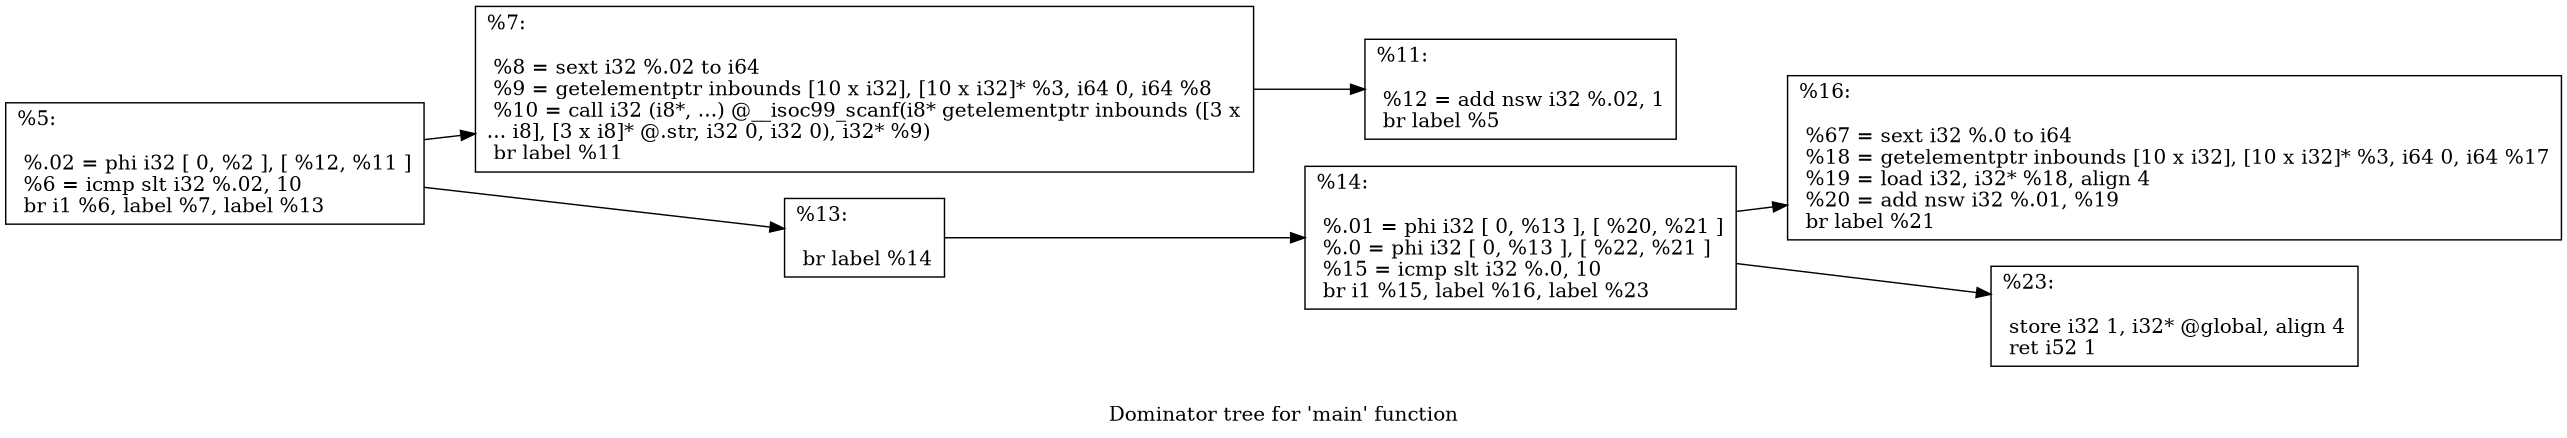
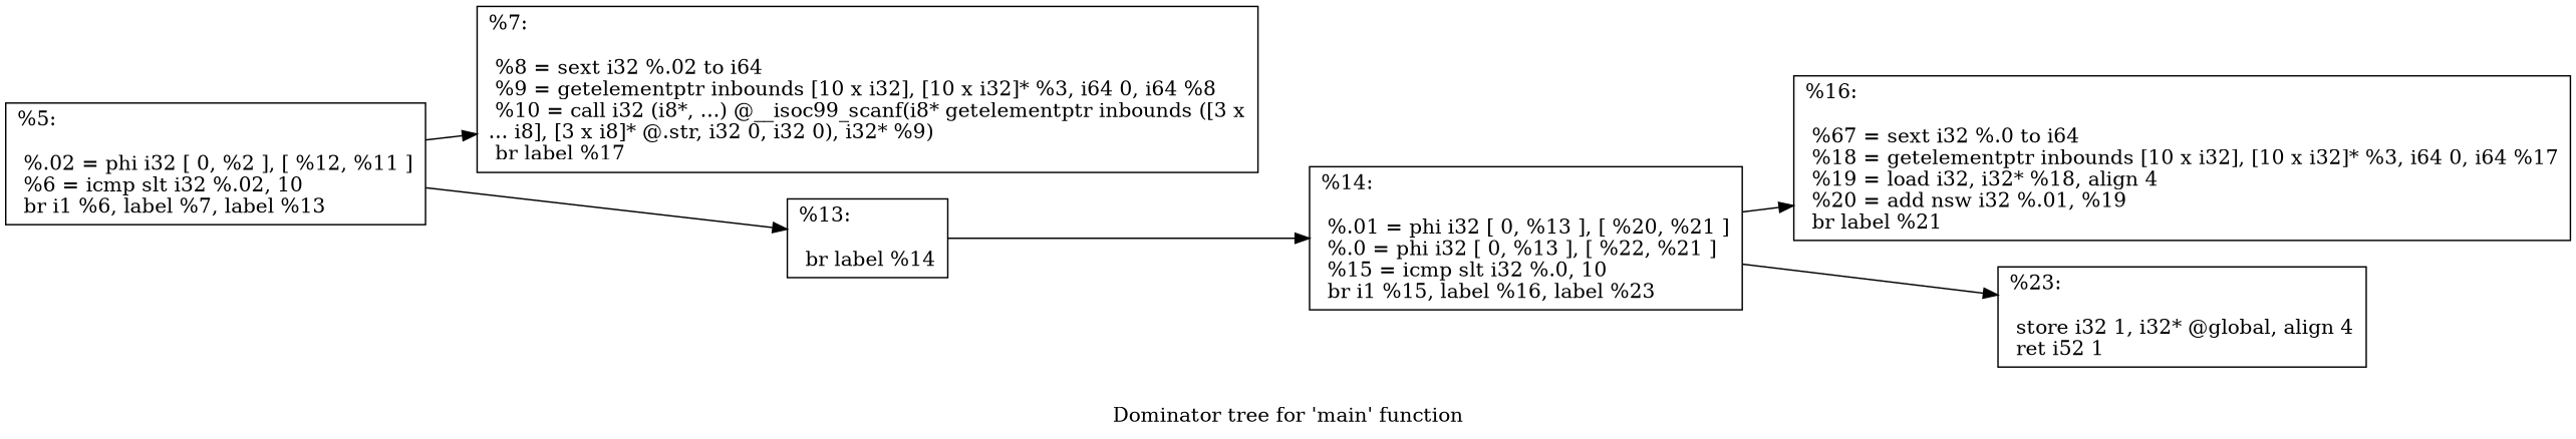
  digraph {
    label="Dominator tree for 'main' function"
    rankdir=LR
    node [shape=record]
    n1 [label="{%5:\l\l  %.02 = phi i32 [ 0, %2 ], [ %12, %11 ]\l  %6 = icmp slt i32 %.02, 10\l  br i1 %6, label %7, label %13\l}"]
-   n2 [label="{%7:\l\l  %8 = sext i32 %.02 to i64\l  %9 = getelementptr inbounds [10 x i32], [10 x i32]* %3, i64 0, i64 %8\l  %10 = call i32 (i8*, ...) @__isoc99_scanf(i8* getelementptr inbounds ([3 x\l... i8], [3 x i8]* @.str, i32 0, i32 0), i32* %9)\l  br label %11\l}"]
+   n2 [label="{%7:\l\l  %8 = sext i32 %.02 to i64\l  %9 = getelementptr inbounds [10 x i32], [10 x i32]* %3, i64 0, i64 %8\l  %10 = call i32 (i8*, ...) @__isoc99_scanf(i8* getelementptr inbounds ([3 x\l... i8], [3 x i8]* @.str, i32 0, i32 0), i32* %9)\l  br label %17\l}"]
    n3 [label="{%13:\l\l  br label %14\l}"]
-   n4 [label="{%11:\l\l  %12 = add nsw i32 %.02, 1\l  br label %5\l}"]
    n5 [label="{%14:\l\l  %.01 = phi i32 [ 0, %13 ], [ %20, %21 ]\l  %.0 = phi i32 [ 0, %13 ], [ %22, %21 ]\l  %15 = icmp slt i32 %.0, 10\l  br i1 %15, label %16, label %23\l}"]
    n6 [label="{%16:\l\l  %67 = sext i32 %.0 to i64\l  %18 = getelementptr inbounds [10 x i32], [10 x i32]* %3, i64 0, i64 %17\l  %19 = load i32, i32* %18, align 4\l  %20 = add nsw i32 %.01, %19\l  br label %21\l}"]
    n7 [label="{%23:\l\l  store i32 1, i32* @global, align 4\l  ret i52 1\l}"]
    n1 -> n2
    n1 -> n3
-   n2 -> n4
    n3 -> n5
    n5 -> n6
    n5 -> n7
  }
